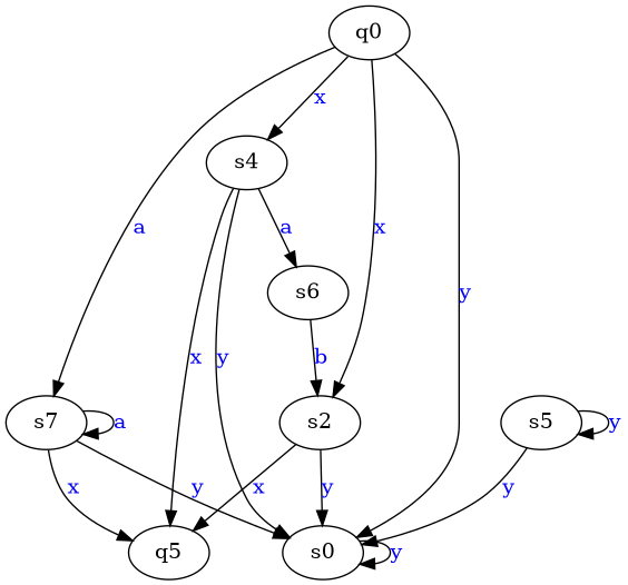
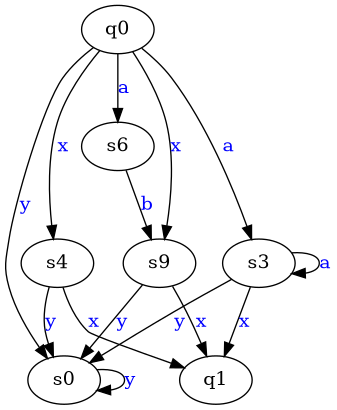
  digraph {
    q0
    s6
-   s2
+   s2 [label=s9]
    s4
    n5 [label=s0]
-   s7
-   q1 [label=q5]
-   s5
-   s4 -> s6 [label=<<font color="blue">a</font>>]
+   s7 [label=s3]
+   q1
+   q0 -> s6 [label=<<font color="blue">a</font>>]
    q0 -> s2 [label=<<font color="blue">x</font>>]
    q0 -> s4 [label=<<font color="blue">x</font>>]
    q0 -> n5 [label=<<font color="blue">y</font>>]
    q0 -> s7 [label=<<font color="blue">a</font>>]
    s6 -> s2 [label=<<font color="blue">b</font>>]
    s2 -> n5 [label=<<font color="blue">y</font>>]
    s2 -> q1 [label=<<font color="blue">x</font>>]
    s4 -> n5 [label=<<font color="blue">y</font>>]
    s4 -> q1 [label=<<font color="blue">x</font>>]
    n5 -> n5 [label=<<font color="blue">y</font>>]
    s7 -> n5 [label=<<font color="blue">y</font>>]
    s7 -> s7 [label=<<font color="blue">a</font>>]
    s7 -> q1 [label=<<font color="blue">x</font>>]
-   s5 -> n5 [label=<<font color="blue">y</font>>]
-   s5 -> s5 [label=<<font color="blue">y</font>>]
  }
